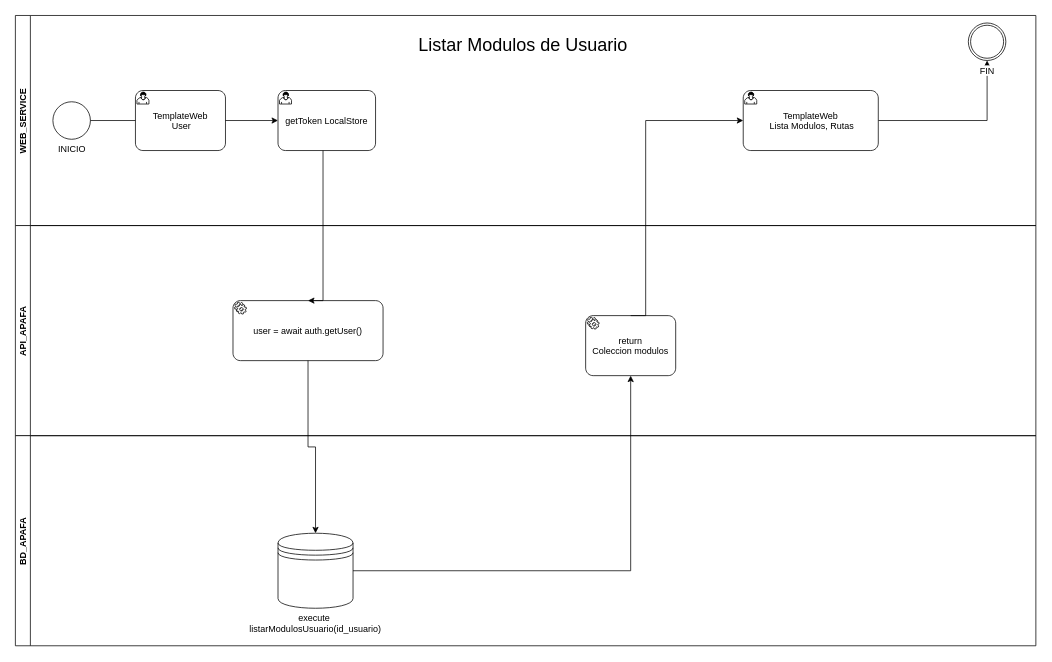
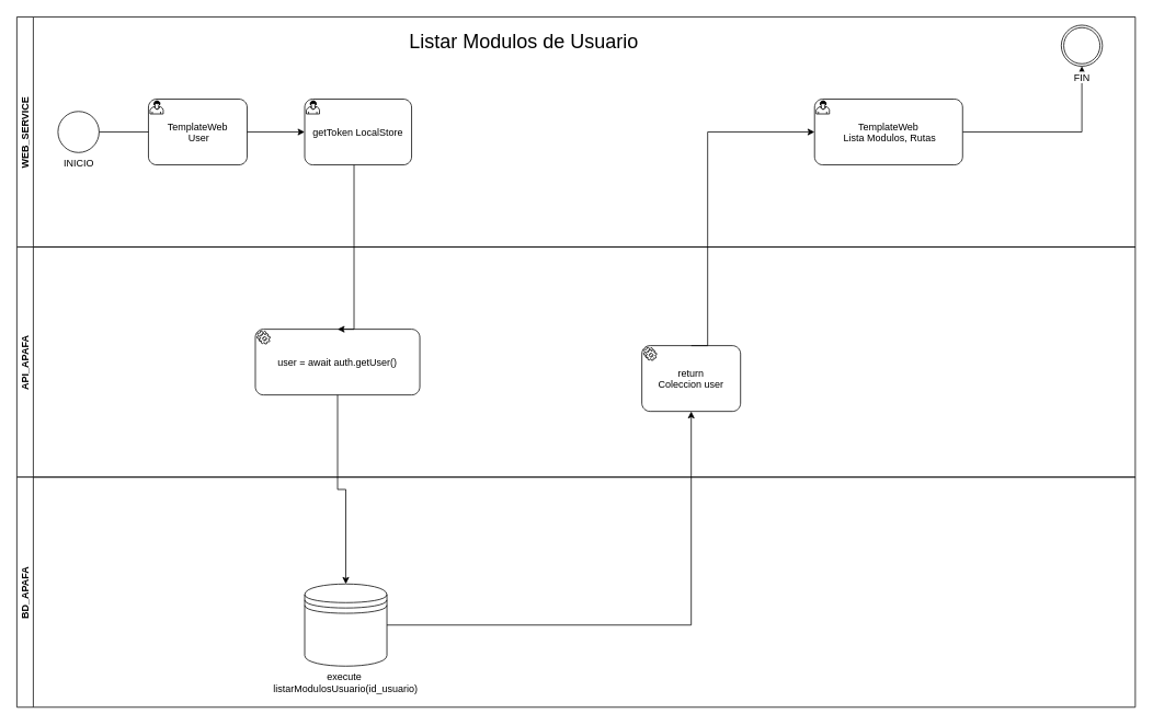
  <mxCell id="0" />
  <mxCell id="1" parent="0" />
  <mxCell id="2" value="WEB_SERVICE" style="swimlane;startSize=20;horizontal=0;" parent="1" vertex="1"><mxGeometry x="20" y="20" width="1360" height="280" as="geometry" /></mxCell>
  <mxCell id="3" value="INICIO" style="points=[[0.145,0.145,0],[0.5,0,0],[0.855,0.145,0],[1,0.5,0],[0.855,0.855,0],[0.5,1,0],[0.145,0.855,0],[0,0.5,0]];shape=mxgraph.bpmn.event;html=1;verticalLabelPosition=bottom;labelBackgroundColor=#ffffff;verticalAlign=top;align=center;perimeter=ellipsePerimeter;outlineConnect=0;aspect=fixed;outline=standard;symbol=general;" parent="2" vertex="1"><mxGeometry x="50" y="115" width="50" height="50" as="geometry" /></mxCell>
  <mxCell id="4" value="TemplateWeb&#10; User" style="points=[[0.25,0,0],[0.5,0,0],[0.75,0,0],[1,0.25,0],[1,0.5,0],[1,0.75,0],[0.75,1,0],[0.5,1,0],[0.25,1,0],[0,0.75,0],[0,0.5,0],[0,0.25,0]];shape=mxgraph.bpmn.task;rectStyle=rounded;size=10;taskMarker=user;" parent="2" vertex="1"><mxGeometry x="160" y="100" width="120" height="80" as="geometry" /></mxCell>
  <mxCell id="5" value="" style="edgeStyle=orthogonalEdgeStyle;rounded=0;orthogonalLoop=1;jettySize=auto;html=1;entryX=0;entryY=0.5;entryDx=0;entryDy=0;entryPerimeter=0;endArrow=none;" parent="2" source="3" target="4" edge="1"><mxGeometry relative="1" as="geometry"><mxPoint x="160" y="140" as="targetPoint" /></mxGeometry></mxCell>
  <mxCell id="6" value="getToken LocalStore" style="points=[[0.25,0,0],[0.5,0,0],[0.75,0,0],[1,0.25,0],[1,0.5,0],[1,0.75,0],[0.75,1,0],[0.5,1,0],[0.25,1,0],[0,0.75,0],[0,0.5,0],[0,0.25,0]];shape=mxgraph.bpmn.task;rectStyle=rounded;size=10;taskMarker=user;" parent="2" vertex="1"><mxGeometry x="350" y="100" width="130" height="80" as="geometry" /></mxCell>
  <mxCell id="7" value="" style="edgeStyle=orthogonalEdgeStyle;rounded=0;orthogonalLoop=1;jettySize=auto;html=1;entryX=0;entryY=0.5;entryDx=0;entryDy=0;entryPerimeter=0;" parent="2" source="4" target="6" edge="1"><mxGeometry relative="1" as="geometry"><mxPoint x="360" y="140" as="targetPoint" /></mxGeometry></mxCell>
  <mxCell id="8" style="edgeStyle=orthogonalEdgeStyle;rounded=0;orthogonalLoop=1;jettySize=auto;html=1;" parent="2" source="9" target="10" edge="1"><mxGeometry relative="1" as="geometry" /></mxCell>
  <mxCell id="9" value="TemplateWeb&#10; Lista Modulos, Rutas" style="points=[[0.25,0,0],[0.5,0,0],[0.75,0,0],[1,0.25,0],[1,0.5,0],[1,0.75,0],[0.75,1,0],[0.5,1,0],[0.25,1,0],[0,0.75,0],[0,0.5,0],[0,0.25,0]];shape=mxgraph.bpmn.task;rectStyle=rounded;size=10;taskMarker=user;" parent="2" vertex="1"><mxGeometry x="970" y="100" width="180" height="80" as="geometry" /></mxCell>
  <mxCell id="10" value="FIN" style="points=[[0.145,0.145,0],[0.5,0,0],[0.855,0.145,0],[1,0.5,0],[0.855,0.855,0],[0.5,1,0],[0.145,0.855,0],[0,0.5,0]];shape=mxgraph.bpmn.event;html=1;verticalLabelPosition=bottom;labelBackgroundColor=#ffffff;verticalAlign=top;align=center;perimeter=ellipsePerimeter;outlineConnect=0;aspect=fixed;outline=throwing;symbol=general;" parent="2" vertex="1"><mxGeometry x="1270" y="10" width="50" height="50" as="geometry" /></mxCell>
- <mxCell id="11" value="Listar Modulos de Usuario&amp;nbsp;" style="text;html=1;strokeColor=none;fillColor=none;align=center;verticalAlign=middle;whiteSpace=wrap;rounded=0;fontSize=24;fontStyle=0" parent="2" vertex="1"><mxGeometry x="390" y="30" width="580" height="20" as="geometry" /></mxCell>
+ <mxCell id="11" value="Listar Modulos de Usuario&amp;nbsp;" style="text;html=1;strokeColor=none;fillColor=none;align=center;verticalAlign=middle;whiteSpace=wrap;rounded=0;fontSize=24;fontStyle=0" parent="2" vertex="1"><mxGeometry x="330" y="20" width="580" height="20" as="geometry" /></mxCell>
  <mxCell id="12" value="API_APAFA" style="swimlane;startSize=20;horizontal=0;" parent="1" vertex="1"><mxGeometry x="20" y="300" width="1360" height="280" as="geometry" /></mxCell>
  <mxCell id="13" value="user = await auth.getUser()" style="points=[[0.25,0,0],[0.5,0,0],[0.75,0,0],[1,0.25,0],[1,0.5,0],[1,0.75,0],[0.75,1,0],[0.5,1,0],[0.25,1,0],[0,0.75,0],[0,0.5,0],[0,0.25,0]];shape=mxgraph.bpmn.task;rectStyle=rounded;size=10;taskMarker=service;" parent="12" vertex="1"><mxGeometry x="290" y="100" width="200" height="80" as="geometry" /></mxCell>
- <mxCell id="14" value="return &#10;Coleccion modulos" style="points=[[0.25,0,0],[0.5,0,0],[0.75,0,0],[1,0.25,0],[1,0.5,0],[1,0.75,0],[0.75,1,0],[0.5,1,0],[0.25,1,0],[0,0.75,0],[0,0.5,0],[0,0.25,0]];shape=mxgraph.bpmn.task;rectStyle=rounded;size=10;taskMarker=service;" parent="12" vertex="1"><mxGeometry x="760" y="120" width="120" height="80" as="geometry" /></mxCell>
+ <mxCell id="14" value="return &#10;Coleccion user" style="points=[[0.25,0,0],[0.5,0,0],[0.75,0,0],[1,0.25,0],[1,0.5,0],[1,0.75,0],[0.75,1,0],[0.5,1,0],[0.25,1,0],[0,0.75,0],[0,0.5,0],[0,0.25,0]];shape=mxgraph.bpmn.task;rectStyle=rounded;size=10;taskMarker=service;" parent="12" vertex="1"><mxGeometry x="760" y="120" width="120" height="80" as="geometry" /></mxCell>
  <mxCell id="15" value="BD_APAFA" style="swimlane;startSize=20;horizontal=0;" parent="1" vertex="1"><mxGeometry x="20" y="580" width="1360" height="280" as="geometry" /></mxCell>
  <mxCell id="16" value="execute&amp;nbsp;&lt;br&gt;listarModulosUsuario(id_usuario)" style="shape=datastore;whiteSpace=wrap;html=1;labelPosition=center;verticalLabelPosition=bottom;align=center;verticalAlign=top;" parent="15" vertex="1"><mxGeometry x="350" y="130" width="100" height="100" as="geometry" /></mxCell>
  <mxCell id="17" style="edgeStyle=orthogonalEdgeStyle;rounded=0;orthogonalLoop=1;jettySize=auto;html=1;entryX=0.5;entryY=0;entryDx=0;entryDy=0;entryPerimeter=0;" parent="1" source="6" target="13" edge="1"><mxGeometry relative="1" as="geometry"><Array as="points"><mxPoint x="430" y="400" /></Array></mxGeometry></mxCell>
  <mxCell id="18" style="edgeStyle=orthogonalEdgeStyle;rounded=0;orthogonalLoop=1;jettySize=auto;html=1;entryX=0.5;entryY=0;entryDx=0;entryDy=0;" parent="1" source="13" target="16" edge="1"><mxGeometry relative="1" as="geometry" /></mxCell>
  <mxCell id="19" style="edgeStyle=orthogonalEdgeStyle;rounded=0;orthogonalLoop=1;jettySize=auto;html=1;entryX=0;entryY=0.5;entryDx=0;entryDy=0;entryPerimeter=0;exitX=0.5;exitY=0;exitDx=0;exitDy=0;exitPerimeter=0;" parent="1" source="14" target="9" edge="1"><mxGeometry relative="1" as="geometry"><Array as="points"><mxPoint x="860" y="160" /></Array></mxGeometry></mxCell>
  <mxCell id="20" style="edgeStyle=orthogonalEdgeStyle;rounded=0;orthogonalLoop=1;jettySize=auto;html=1;entryX=0.5;entryY=1;entryDx=0;entryDy=0;entryPerimeter=0;" parent="1" source="16" target="14" edge="1"><mxGeometry relative="1" as="geometry"><mxPoint x="340" y="740" as="targetPoint" /></mxGeometry></mxCell>
